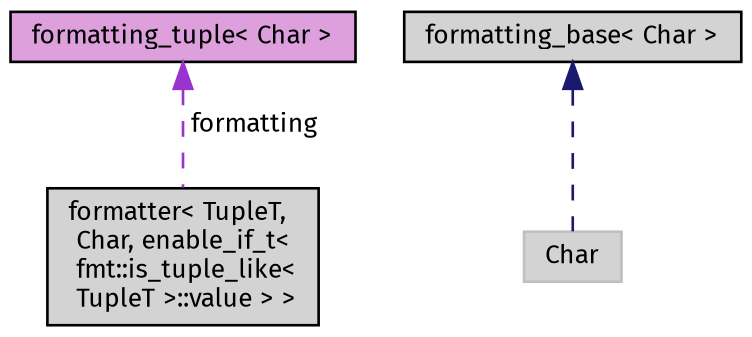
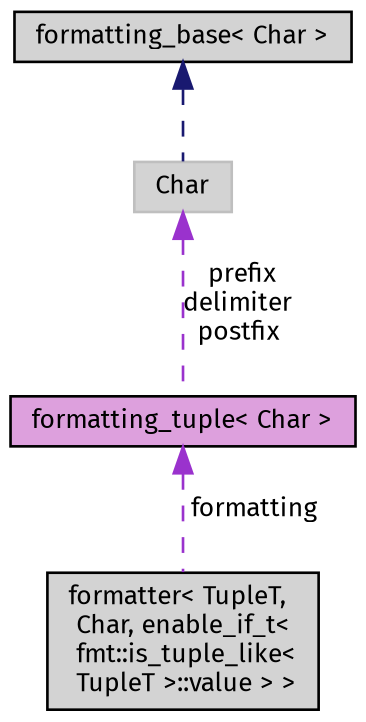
  digraph {
    fontname="Fira Sans"
    node [color=black fillcolor=lightgrey fontname="Fira Sans" fontsize=10 shape=record style=filled]
    edge [color=darkorchid3 dir=back fontname="Fira Sans" fontsize=10 labelfontname=Helvetica labelfontsize=10 style=dashed]
    n1 [fontcolor=black height=0.2 label="formatter\< TupleT,\l Char, enable_if_t\<\l fmt::is_tuple_like\<\l TupleT \>::value \> \>" width=0.4]
    n2 [fillcolor=plum height=0.2 label="formatting_tuple\< Char \>" width=0.4]
    n3 [height=0.2 label="formatting_base\< Char \>" width=0.4]
    n4 [color=grey75 height=0.2 label=Char width=0.4]
    n2 -> n1 [label=" formatting"]
    n3 -> n4 [color=midnightblue]
+   n4 -> n2 [label=" prefix\ndelimiter\npostfix"]
  }
